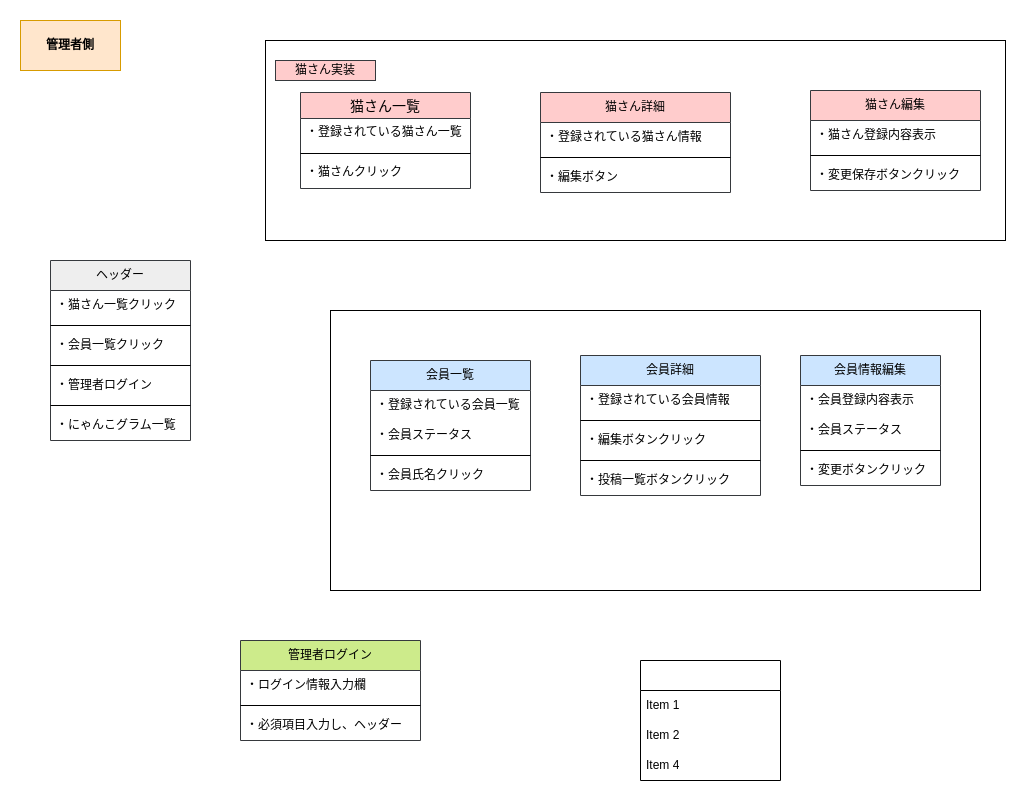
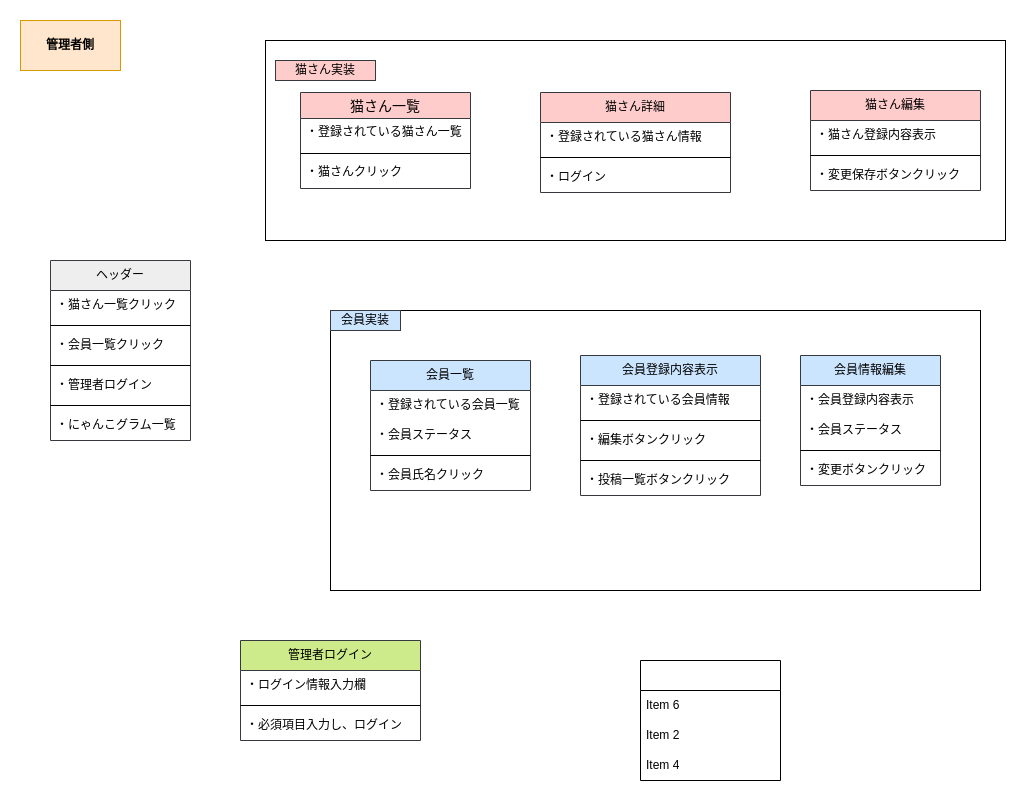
  <mxCell id="0" />
  <mxCell id="1" parent="0" />
  <mxCell id="2" value="" style="rounded=0;whiteSpace=wrap;html=1;" vertex="1" parent="1"><mxGeometry x="265" y="40" width="740" height="200" as="geometry" /></mxCell>
  <mxCell id="3" value="" style="rounded=0;whiteSpace=wrap;html=1;" vertex="1" parent="1"><mxGeometry x="330" y="310" width="650" height="280" as="geometry" /></mxCell>
  <mxCell id="4" value="管理者側" style="rounded=0;whiteSpace=wrap;html=1;fillColor=#ffe6cc;strokeColor=#d79b00;fontStyle=1" vertex="1" parent="1"><mxGeometry x="20" y="20" width="100" height="50" as="geometry" /></mxCell>
  <mxCell id="5" value="ヘッダー" style="swimlane;fontStyle=0;childLayout=stackLayout;horizontal=1;startSize=30;horizontalStack=0;resizeParent=1;resizeParentMax=0;resizeLast=0;collapsible=1;marginBottom=0;whiteSpace=wrap;html=1;fillColor=#eeeeee;strokeColor=#36393d;" vertex="1" parent="1"><mxGeometry x="50" y="260" width="140" height="180" as="geometry" /></mxCell>
  <mxCell id="6" value="&lt;div&gt;&lt;/div&gt;&lt;div&gt;・猫さん一覧クリック&lt;/div&gt;" style="text;strokeColor=none;fillColor=none;align=left;verticalAlign=middle;spacingLeft=4;spacingRight=4;overflow=hidden;points=[[0,0.5],[1,0.5]];portConstraint=eastwest;rotatable=0;whiteSpace=wrap;html=1;" vertex="1" parent="5"><mxGeometry y="30" width="140" height="30" as="geometry" /></mxCell>
  <mxCell id="7" value="" style="line;strokeWidth=1;rotatable=0;dashed=0;labelPosition=right;align=left;verticalAlign=middle;spacingTop=0;spacingLeft=6;points=[];portConstraint=eastwest;" vertex="1" parent="5"><mxGeometry y="60" width="140" height="10" as="geometry" /></mxCell>
  <mxCell id="8" value="・会員一覧クリック" style="text;strokeColor=none;fillColor=none;align=left;verticalAlign=middle;spacingLeft=4;spacingRight=4;overflow=hidden;points=[[0,0.5],[1,0.5]];portConstraint=eastwest;rotatable=0;whiteSpace=wrap;html=1;" vertex="1" parent="5"><mxGeometry y="70" width="140" height="30" as="geometry" /></mxCell>
  <mxCell id="9" value="" style="line;strokeWidth=1;rotatable=0;dashed=0;labelPosition=right;align=left;verticalAlign=middle;spacingTop=0;spacingLeft=6;points=[];portConstraint=eastwest;" vertex="1" parent="5"><mxGeometry y="100" width="140" height="10" as="geometry" /></mxCell>
  <mxCell id="10" value="・管理者ログイン" style="text;strokeColor=none;fillColor=none;align=left;verticalAlign=middle;spacingLeft=4;spacingRight=4;overflow=hidden;points=[[0,0.5],[1,0.5]];portConstraint=eastwest;rotatable=0;whiteSpace=wrap;html=1;" vertex="1" parent="5"><mxGeometry y="110" width="140" height="30" as="geometry" /></mxCell>
  <mxCell id="11" value="" style="line;strokeWidth=1;rotatable=0;dashed=0;labelPosition=right;align=left;verticalAlign=middle;spacingTop=0;spacingLeft=6;points=[];portConstraint=eastwest;" vertex="1" parent="5"><mxGeometry y="140" width="140" height="10" as="geometry" /></mxCell>
  <mxCell id="12" value="・にゃんこグラム一覧" style="text;strokeColor=none;fillColor=none;align=left;verticalAlign=middle;spacingLeft=4;spacingRight=4;overflow=hidden;points=[[0,0.5],[1,0.5]];portConstraint=eastwest;rotatable=0;whiteSpace=wrap;html=1;" vertex="1" parent="5"><mxGeometry y="150" width="140" height="30" as="geometry" /></mxCell>
  <mxCell id="13" value="会員一覧" style="swimlane;fontStyle=0;childLayout=stackLayout;horizontal=1;startSize=30;horizontalStack=0;resizeParent=1;resizeParentMax=0;resizeLast=0;collapsible=1;marginBottom=0;whiteSpace=wrap;html=1;fillColor=#cce5ff;strokeColor=#36393d;" vertex="1" parent="1"><mxGeometry x="370" y="360" width="160" height="130" as="geometry" /></mxCell>
  <mxCell id="14" value="・登録されている会員一覧" style="text;strokeColor=none;fillColor=none;align=left;verticalAlign=middle;spacingLeft=4;spacingRight=4;overflow=hidden;points=[[0,0.5],[1,0.5]];portConstraint=eastwest;rotatable=0;whiteSpace=wrap;html=1;" vertex="1" parent="13"><mxGeometry y="30" width="160" height="30" as="geometry" /></mxCell>
  <mxCell id="15" value="・会員ステータス" style="text;strokeColor=none;fillColor=none;align=left;verticalAlign=middle;spacingLeft=4;spacingRight=4;overflow=hidden;points=[[0,0.5],[1,0.5]];portConstraint=eastwest;rotatable=0;whiteSpace=wrap;html=1;" vertex="1" parent="13"><mxGeometry y="60" width="160" height="30" as="geometry" /></mxCell>
  <mxCell id="16" value="" style="line;strokeWidth=1;rotatable=0;dashed=0;labelPosition=right;align=left;verticalAlign=middle;spacingTop=0;spacingLeft=6;points=[];portConstraint=eastwest;" vertex="1" parent="13"><mxGeometry y="90" width="160" height="10" as="geometry" /></mxCell>
  <mxCell id="17" value="・会員氏名クリック" style="text;strokeColor=none;fillColor=none;align=left;verticalAlign=middle;spacingLeft=4;spacingRight=4;overflow=hidden;points=[[0,0.5],[1,0.5]];portConstraint=eastwest;rotatable=0;whiteSpace=wrap;html=1;" vertex="1" parent="13"><mxGeometry y="100" width="160" height="30" as="geometry" /></mxCell>
- <mxCell id="18" value="会員詳細" style="swimlane;fontStyle=0;childLayout=stackLayout;horizontal=1;startSize=30;horizontalStack=0;resizeParent=1;resizeParentMax=0;resizeLast=0;collapsible=1;marginBottom=0;whiteSpace=wrap;html=1;fillColor=#cce5ff;strokeColor=#36393d;" vertex="1" parent="1"><mxGeometry x="580" y="355" width="180" height="140" as="geometry" /></mxCell>
+ <mxCell id="18" value="会員登録内容表示" style="swimlane;fontStyle=0;childLayout=stackLayout;horizontal=1;startSize=30;horizontalStack=0;resizeParent=1;resizeParentMax=0;resizeLast=0;collapsible=1;marginBottom=0;whiteSpace=wrap;html=1;fillColor=#cce5ff;strokeColor=#36393d;" vertex="1" parent="1"><mxGeometry x="580" y="355" width="180" height="140" as="geometry" /></mxCell>
  <mxCell id="19" value="・登録されている会員情報" style="text;strokeColor=none;fillColor=none;align=left;verticalAlign=middle;spacingLeft=4;spacingRight=4;overflow=hidden;points=[[0,0.5],[1,0.5]];portConstraint=eastwest;rotatable=0;whiteSpace=wrap;html=1;" vertex="1" parent="18"><mxGeometry y="30" width="180" height="30" as="geometry" /></mxCell>
  <mxCell id="20" value="" style="line;strokeWidth=1;rotatable=0;dashed=0;labelPosition=right;align=left;verticalAlign=middle;spacingTop=0;spacingLeft=6;points=[];portConstraint=eastwest;" vertex="1" parent="18"><mxGeometry y="60" width="180" height="10" as="geometry" /></mxCell>
  <mxCell id="21" value="・編集ボタンクリック" style="text;strokeColor=none;fillColor=none;align=left;verticalAlign=middle;spacingLeft=4;spacingRight=4;overflow=hidden;points=[[0,0.5],[1,0.5]];portConstraint=eastwest;rotatable=0;whiteSpace=wrap;html=1;" vertex="1" parent="18"><mxGeometry y="70" width="180" height="30" as="geometry" /></mxCell>
  <mxCell id="22" value="" style="line;strokeWidth=1;rotatable=0;dashed=0;labelPosition=right;align=left;verticalAlign=middle;spacingTop=0;spacingLeft=6;points=[];portConstraint=eastwest;" vertex="1" parent="18"><mxGeometry y="100" width="180" height="10" as="geometry" /></mxCell>
  <mxCell id="23" value="・投稿一覧ボタンクリック" style="text;strokeColor=none;fillColor=none;align=left;verticalAlign=middle;spacingLeft=4;spacingRight=4;overflow=hidden;points=[[0,0.5],[1,0.5]];portConstraint=eastwest;rotatable=0;whiteSpace=wrap;html=1;" vertex="1" parent="18"><mxGeometry y="110" width="180" height="30" as="geometry" /></mxCell>
  <mxCell id="24" value="会員情報編集" style="swimlane;fontStyle=0;childLayout=stackLayout;horizontal=1;startSize=30;horizontalStack=0;resizeParent=1;resizeParentMax=0;resizeLast=0;collapsible=1;marginBottom=0;whiteSpace=wrap;html=1;fillColor=#cce5ff;strokeColor=#36393d;" vertex="1" parent="1"><mxGeometry x="800" y="355" width="140" height="130" as="geometry" /></mxCell>
  <mxCell id="25" value="・会員登録内容表示" style="text;strokeColor=none;fillColor=none;align=left;verticalAlign=middle;spacingLeft=4;spacingRight=4;overflow=hidden;points=[[0,0.5],[1,0.5]];portConstraint=eastwest;rotatable=0;whiteSpace=wrap;html=1;" vertex="1" parent="24"><mxGeometry y="30" width="140" height="30" as="geometry" /></mxCell>
  <mxCell id="26" value="・会員ステータス" style="text;strokeColor=none;fillColor=none;align=left;verticalAlign=middle;spacingLeft=4;spacingRight=4;overflow=hidden;points=[[0,0.5],[1,0.5]];portConstraint=eastwest;rotatable=0;whiteSpace=wrap;html=1;" vertex="1" parent="24"><mxGeometry y="60" width="140" height="30" as="geometry" /></mxCell>
  <mxCell id="27" value="" style="line;strokeWidth=1;rotatable=0;dashed=0;labelPosition=right;align=left;verticalAlign=middle;spacingTop=0;spacingLeft=6;points=[];portConstraint=eastwest;" vertex="1" parent="24"><mxGeometry y="90" width="140" height="10" as="geometry" /></mxCell>
  <mxCell id="28" value="・変更ボタンクリック" style="text;strokeColor=none;fillColor=none;align=left;verticalAlign=middle;spacingLeft=4;spacingRight=4;overflow=hidden;points=[[0,0.5],[1,0.5]];portConstraint=eastwest;rotatable=0;whiteSpace=wrap;html=1;" vertex="1" parent="24"><mxGeometry y="100" width="140" height="30" as="geometry" /></mxCell>
+ <mxCell id="29" value="会員実装" style="rounded=0;whiteSpace=wrap;html=1;fillColor=#cce5ff;strokeColor=#36393d;" vertex="1" parent="1"><mxGeometry x="330" y="310" width="70" height="20" as="geometry" /></mxCell>
  <mxCell id="30" value="猫さん一覧" style="swimlane;fontStyle=0;childLayout=stackLayout;horizontal=1;startSize=26;horizontalStack=0;resizeParent=1;resizeParentMax=0;resizeLast=0;collapsible=1;marginBottom=0;align=center;fontSize=14;fillColor=#ffcccc;strokeColor=#36393d;" vertex="1" parent="1"><mxGeometry x="300" y="92" width="170" height="96" as="geometry" /></mxCell>
  <mxCell id="31" value="・登録されている猫さん一覧&lt;div&gt;&lt;br&gt;&lt;/div&gt;" style="text;strokeColor=none;fillColor=none;spacingLeft=4;spacingRight=4;overflow=hidden;rotatable=0;points=[[0,0.5],[1,0.5]];portConstraint=eastwest;fontSize=12;whiteSpace=wrap;html=1;" vertex="1" parent="30"><mxGeometry y="26" width="170" height="30" as="geometry" /></mxCell>
  <mxCell id="32" value="" style="line;strokeWidth=1;rotatable=0;dashed=0;labelPosition=right;align=left;verticalAlign=middle;spacingTop=0;spacingLeft=6;points=[];portConstraint=eastwest;" vertex="1" parent="30"><mxGeometry y="56" width="170" height="10" as="geometry" /></mxCell>
  <mxCell id="33" value="・猫さんクリック" style="text;strokeColor=none;fillColor=none;spacingLeft=4;spacingRight=4;overflow=hidden;rotatable=0;points=[[0,0.5],[1,0.5]];portConstraint=eastwest;fontSize=12;whiteSpace=wrap;html=1;" vertex="1" parent="30"><mxGeometry y="66" width="170" height="30" as="geometry" /></mxCell>
  <mxCell id="34" value="猫さん詳細" style="swimlane;fontStyle=0;childLayout=stackLayout;horizontal=1;startSize=30;horizontalStack=0;resizeParent=1;resizeParentMax=0;resizeLast=0;collapsible=1;marginBottom=0;whiteSpace=wrap;html=1;fillColor=#ffcccc;strokeColor=#36393d;" vertex="1" parent="1"><mxGeometry x="540" y="92" width="190" height="100" as="geometry" /></mxCell>
  <mxCell id="35" value="・登録されている猫さん情報" style="text;strokeColor=none;fillColor=none;align=left;verticalAlign=middle;spacingLeft=4;spacingRight=4;overflow=hidden;points=[[0,0.5],[1,0.5]];portConstraint=eastwest;rotatable=0;whiteSpace=wrap;html=1;" vertex="1" parent="34"><mxGeometry y="30" width="190" height="30" as="geometry" /></mxCell>
  <mxCell id="36" value="" style="line;strokeWidth=1;rotatable=0;dashed=0;labelPosition=right;align=left;verticalAlign=middle;spacingTop=0;spacingLeft=6;points=[];portConstraint=eastwest;" vertex="1" parent="34"><mxGeometry y="60" width="190" height="10" as="geometry" /></mxCell>
- <mxCell id="37" value="・編集ボタン" style="text;strokeColor=none;fillColor=none;align=left;verticalAlign=middle;spacingLeft=4;spacingRight=4;overflow=hidden;points=[[0,0.5],[1,0.5]];portConstraint=eastwest;rotatable=0;whiteSpace=wrap;html=1;" vertex="1" parent="34"><mxGeometry y="70" width="190" height="30" as="geometry" /></mxCell>
+ <mxCell id="37" value="・ログイン" style="text;strokeColor=none;fillColor=none;align=left;verticalAlign=middle;spacingLeft=4;spacingRight=4;overflow=hidden;points=[[0,0.5],[1,0.5]];portConstraint=eastwest;rotatable=0;whiteSpace=wrap;html=1;" vertex="1" parent="34"><mxGeometry y="70" width="190" height="30" as="geometry" /></mxCell>
  <mxCell id="38" value="猫さん編集" style="swimlane;fontStyle=0;childLayout=stackLayout;horizontal=1;startSize=30;horizontalStack=0;resizeParent=1;resizeParentMax=0;resizeLast=0;collapsible=1;marginBottom=0;whiteSpace=wrap;html=1;fillColor=#ffcccc;strokeColor=#36393d;" vertex="1" parent="1"><mxGeometry x="810" y="90" width="170" height="100" as="geometry" /></mxCell>
  <mxCell id="39" value="・猫さん登録内容表示" style="text;strokeColor=none;fillColor=none;align=left;verticalAlign=middle;spacingLeft=4;spacingRight=4;overflow=hidden;points=[[0,0.5],[1,0.5]];portConstraint=eastwest;rotatable=0;whiteSpace=wrap;html=1;" vertex="1" parent="38"><mxGeometry y="30" width="170" height="30" as="geometry" /></mxCell>
  <mxCell id="40" value="" style="line;strokeWidth=1;rotatable=0;dashed=0;labelPosition=right;align=left;verticalAlign=middle;spacingTop=0;spacingLeft=6;points=[];portConstraint=eastwest;" vertex="1" parent="38"><mxGeometry y="60" width="170" height="10" as="geometry" /></mxCell>
  <mxCell id="41" value="・変更保存ボタンクリック" style="text;strokeColor=none;fillColor=none;align=left;verticalAlign=middle;spacingLeft=4;spacingRight=4;overflow=hidden;points=[[0,0.5],[1,0.5]];portConstraint=eastwest;rotatable=0;whiteSpace=wrap;html=1;" vertex="1" parent="38"><mxGeometry y="70" width="170" height="30" as="geometry" /></mxCell>
  <mxCell id="42" value="猫さん実装" style="rounded=0;whiteSpace=wrap;html=1;fillColor=#ffcccc;strokeColor=#36393d;" vertex="1" parent="1"><mxGeometry x="275" y="60" width="100" height="20" as="geometry" /></mxCell>
  <mxCell id="43" value="管理者ログイン" style="swimlane;fontStyle=0;childLayout=stackLayout;horizontal=1;startSize=30;horizontalStack=0;resizeParent=1;resizeParentMax=0;resizeLast=0;collapsible=1;marginBottom=0;whiteSpace=wrap;html=1;fillColor=#cdeb8b;strokeColor=#36393d;" vertex="1" parent="1"><mxGeometry x="240" y="640" width="180" height="100" as="geometry" /></mxCell>
  <mxCell id="44" value="・ログイン情報入力欄" style="text;strokeColor=none;fillColor=none;align=left;verticalAlign=middle;spacingLeft=4;spacingRight=4;overflow=hidden;points=[[0,0.5],[1,0.5]];portConstraint=eastwest;rotatable=0;whiteSpace=wrap;html=1;" vertex="1" parent="43"><mxGeometry y="30" width="180" height="30" as="geometry" /></mxCell>
  <mxCell id="45" value="" style="line;strokeWidth=1;rotatable=0;dashed=0;labelPosition=right;align=left;verticalAlign=middle;spacingTop=0;spacingLeft=6;points=[];portConstraint=eastwest;" vertex="1" parent="43"><mxGeometry y="60" width="180" height="10" as="geometry" /></mxCell>
- <mxCell id="46" value="・必須項目入力し、ヘッダー" style="text;strokeColor=none;fillColor=none;align=left;verticalAlign=middle;spacingLeft=4;spacingRight=4;overflow=hidden;points=[[0,0.5],[1,0.5]];portConstraint=eastwest;rotatable=0;whiteSpace=wrap;html=1;" vertex="1" parent="43"><mxGeometry y="70" width="180" height="30" as="geometry" /></mxCell>
+ <mxCell id="46" value="・必須項目入力し、ログイン" style="text;strokeColor=none;fillColor=none;align=left;verticalAlign=middle;spacingLeft=4;spacingRight=4;overflow=hidden;points=[[0,0.5],[1,0.5]];portConstraint=eastwest;rotatable=0;whiteSpace=wrap;html=1;" vertex="1" parent="43"><mxGeometry y="70" width="180" height="30" as="geometry" /></mxCell>
  <mxCell id="47" value="" style="swimlane;fontStyle=0;childLayout=stackLayout;horizontal=1;startSize=30;horizontalStack=0;resizeParent=1;resizeParentMax=0;resizeLast=0;collapsible=1;marginBottom=0;whiteSpace=wrap;html=1;" vertex="1" parent="1"><mxGeometry x="640" y="660" width="140" height="120" as="geometry" /></mxCell>
- <mxCell id="48" value="Item 1" style="text;strokeColor=none;fillColor=none;align=left;verticalAlign=middle;spacingLeft=4;spacingRight=4;overflow=hidden;points=[[0,0.5],[1,0.5]];portConstraint=eastwest;rotatable=0;whiteSpace=wrap;html=1;" vertex="1" parent="47"><mxGeometry y="30" width="140" height="30" as="geometry" /></mxCell>
+ <mxCell id="48" value="Item 6" style="text;strokeColor=none;fillColor=none;align=left;verticalAlign=middle;spacingLeft=4;spacingRight=4;overflow=hidden;points=[[0,0.5],[1,0.5]];portConstraint=eastwest;rotatable=0;whiteSpace=wrap;html=1;" vertex="1" parent="47"><mxGeometry y="30" width="140" height="30" as="geometry" /></mxCell>
  <mxCell id="49" value="Item 2" style="text;strokeColor=none;fillColor=none;align=left;verticalAlign=middle;spacingLeft=4;spacingRight=4;overflow=hidden;points=[[0,0.5],[1,0.5]];portConstraint=eastwest;rotatable=0;whiteSpace=wrap;html=1;" vertex="1" parent="47"><mxGeometry y="60" width="140" height="30" as="geometry" /></mxCell>
  <mxCell id="50" value="Item 4" style="text;strokeColor=none;fillColor=none;align=left;verticalAlign=middle;spacingLeft=4;spacingRight=4;overflow=hidden;points=[[0,0.5],[1,0.5]];portConstraint=eastwest;rotatable=0;whiteSpace=wrap;html=1;" vertex="1" parent="47"><mxGeometry y="90" width="140" height="30" as="geometry" /></mxCell>
